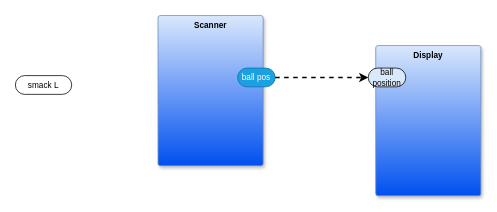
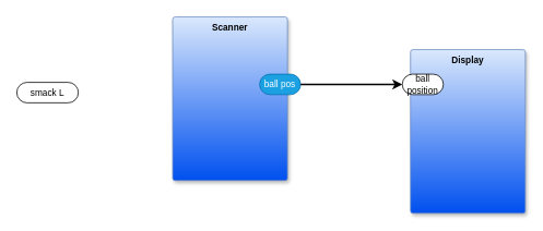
  <mxCell id="0" />
  <mxCell id="1" parent="0" />
  <mxCell id="2" value="Display" style="rounded=1;whiteSpace=wrap;html=1;container=1;recursiveResize=0;verticalAlign=top;arcSize=6;fontStyle=1;autosize=0;points=[];absoluteArcSize=1;shadow=1;strokeColor=#6c8ebf;fillColor=#dae8fc;fontFamily=Helvetica;fontSize=11;gradientColor=#0050EF;fontColor=default;" vertex="1" parent="1"><mxGeometry x="500" y="60" width="140" height="200" as="geometry"><mxRectangle x="-98" y="-1230" width="99" height="26" as="alternateBounds" /></mxGeometry></mxCell>
- <mxCell id="3" value="ball position" style="rounded=1;whiteSpace=wrap;html=1;sketch=0;points=[[0,0.5,0,0,0],[1,0.5,0,0,0]];arcSize=50;fontFamily=Helvetica;fontSize=11;fontColor=default;fillColor=#dae8fc;" vertex="1" parent="2"><mxGeometry x="-10" y="30" width="50" height="25" as="geometry" /></mxCell>
+ <mxCell id="3" value="ball position" style="rounded=1;whiteSpace=wrap;html=1;sketch=0;points=[[0,0.5,0,0,0],[1,0.5,0,0,0]];arcSize=50;fontFamily=Helvetica;fontSize=11;fontColor=default;" vertex="1" parent="2"><mxGeometry x="-10" y="30" width="50" height="25" as="geometry" /></mxCell>
  <mxCell id="4" value="Scanner" style="rounded=1;whiteSpace=wrap;html=1;container=1;recursiveResize=0;verticalAlign=top;arcSize=6;fontStyle=1;autosize=0;points=[];absoluteArcSize=1;shadow=1;strokeColor=#6c8ebf;fillColor=#dae8fc;fontFamily=Helvetica;fontSize=11;gradientColor=#0050EF;fontColor=default;" vertex="1" parent="1"><mxGeometry x="210" y="20" width="140" height="200" as="geometry"><mxRectangle x="-98" y="-1230" width="99" height="26" as="alternateBounds" /></mxGeometry></mxCell>
  <mxCell id="5" value="ball pos" style="rounded=1;whiteSpace=wrap;html=1;sketch=0;points=[[0,0.5,0,0,0],[1,0.5,0,0,0]];fillColor=#1ba1e2;fontColor=#ffffff;strokeColor=#006EAF;arcSize=50;fontFamily=Helvetica;fontSize=11;" vertex="1" parent="4"><mxGeometry x="106" y="70" width="50" height="25" as="geometry" /></mxCell>
- <mxCell id="6" style="edgeStyle=orthogonalEdgeStyle;rounded=1;orthogonalLoop=1;jettySize=auto;html=1;exitX=1;exitY=0.5;exitDx=0;exitDy=0;exitPerimeter=0;entryX=0;entryY=0.5;entryDx=0;entryDy=0;entryPerimeter=0;strokeWidth=2;curved=0;dashed=1;" edge="1" parent="1" source="5" target="3"><mxGeometry relative="1" as="geometry" /></mxCell>
+ <mxCell id="6" style="edgeStyle=orthogonalEdgeStyle;rounded=1;orthogonalLoop=1;jettySize=auto;html=1;exitX=1;exitY=0.5;exitDx=0;exitDy=0;exitPerimeter=0;entryX=0;entryY=0.5;entryDx=0;entryDy=0;entryPerimeter=0;strokeWidth=2;curved=0;" edge="1" parent="1" source="5" target="3"><mxGeometry relative="1" as="geometry" /></mxCell>
  <mxCell id="7" value="smack L" style="rounded=1;whiteSpace=wrap;html=1;sketch=0;points=[[0,0.5,0,0,0],[1,0.5,0,0,0]];arcSize=50;fontFamily=Helvetica;fontSize=11;" vertex="1" parent="1"><mxGeometry x="20" y="100" width="75" height="25" as="geometry" /></mxCell>
